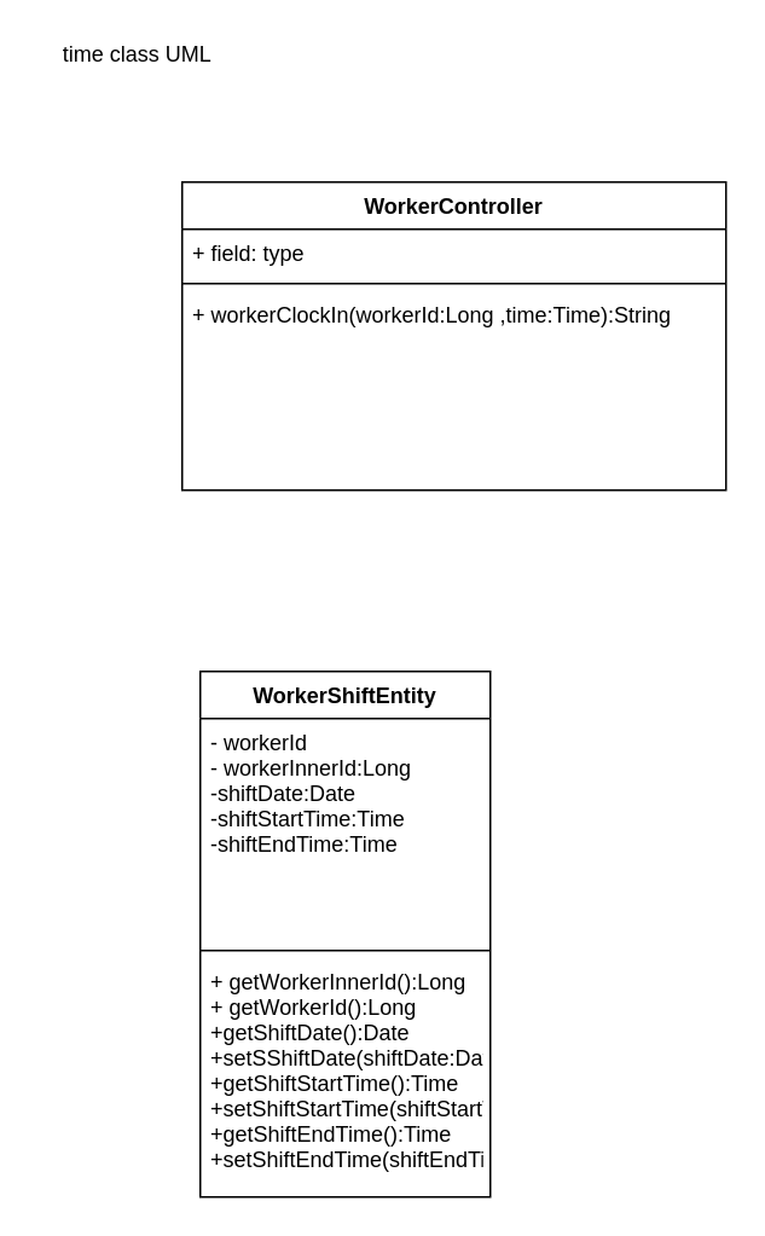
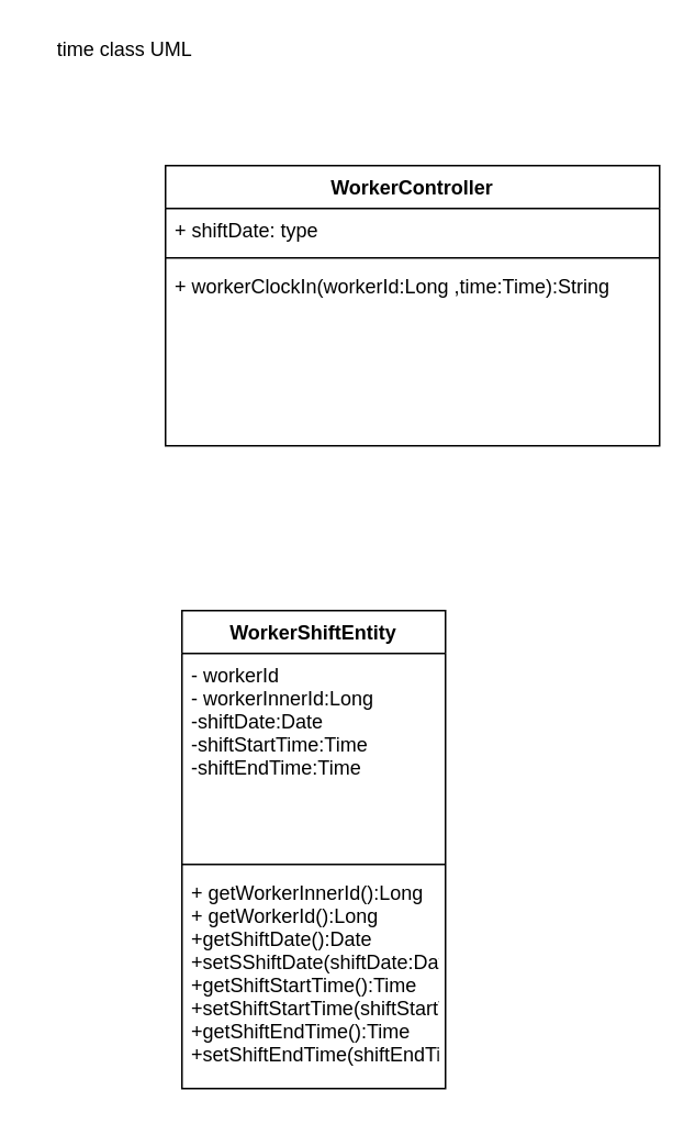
  <mxCell id="0" />
  <mxCell id="1" parent="0" />
  <mxCell id="2" value="time class UML" style="text;html=1;align=center;verticalAlign=middle;resizable=0;points=[];autosize=1;" parent="1" vertex="1"><mxGeometry width="110" height="20" as="geometry" x="20" y="20" /></mxCell>
  <mxCell id="3" value="WorkerController" style="swimlane;fontStyle=1;align=center;verticalAlign=top;childLayout=stackLayout;horizontal=1;startSize=26;horizontalStack=0;resizeParent=1;resizeParentMax=0;resizeLast=0;collapsible=1;marginBottom=0;" vertex="1" parent="1"><mxGeometry x="100" y="100" width="300" height="170" as="geometry" /></mxCell>
- <mxCell id="4" value="+ field: type" style="text;strokeColor=none;fillColor=none;align=left;verticalAlign=top;spacingLeft=4;spacingRight=4;overflow=hidden;rotatable=0;points=[[0,0.5],[1,0.5]];portConstraint=eastwest;" vertex="1" parent="3"><mxGeometry y="26" width="300" height="26" as="geometry" /></mxCell>
+ <mxCell id="4" value="+ shiftDate: type" style="text;strokeColor=none;fillColor=none;align=left;verticalAlign=top;spacingLeft=4;spacingRight=4;overflow=hidden;rotatable=0;points=[[0,0.5],[1,0.5]];portConstraint=eastwest;" vertex="1" parent="3"><mxGeometry y="26" width="300" height="26" as="geometry" /></mxCell>
  <mxCell id="5" value="" style="line;strokeWidth=1;fillColor=none;align=left;verticalAlign=middle;spacingTop=-1;spacingLeft=3;spacingRight=3;rotatable=0;labelPosition=right;points=[];portConstraint=eastwest;" vertex="1" parent="3"><mxGeometry y="52" width="300" height="8" as="geometry" /></mxCell>
  <mxCell id="6" value="+ workerClockIn(workerId:Long ,time:Time):String" style="text;strokeColor=none;fillColor=none;align=left;verticalAlign=top;spacingLeft=4;spacingRight=4;overflow=hidden;rotatable=0;points=[[0,0.5],[1,0.5]];portConstraint=eastwest;" vertex="1" parent="3"><mxGeometry y="60" width="300" height="110" as="geometry" /></mxCell>
  <mxCell id="7" value="WorkerShiftEntity" style="swimlane;fontStyle=1;align=center;verticalAlign=top;childLayout=stackLayout;horizontal=1;startSize=26;horizontalStack=0;resizeParent=1;resizeParentMax=0;resizeLast=0;collapsible=1;marginBottom=0;" vertex="1" parent="1"><mxGeometry x="110" y="370" width="160" height="290" as="geometry" /></mxCell>
  <mxCell id="8" value="- workerId&#10;- workerInnerId:Long&#10;-shiftDate:Date&#10;-shiftStartTime:Time&#10;-shiftEndTime:Time" style="text;strokeColor=none;fillColor=none;align=left;verticalAlign=top;spacingLeft=4;spacingRight=4;overflow=hidden;rotatable=0;points=[[0,0.5],[1,0.5]];portConstraint=eastwest;" vertex="1" parent="7"><mxGeometry y="26" width="160" height="124" as="geometry" /></mxCell>
  <mxCell id="9" value="" style="line;strokeWidth=1;fillColor=none;align=left;verticalAlign=middle;spacingTop=-1;spacingLeft=3;spacingRight=3;rotatable=0;labelPosition=right;points=[];portConstraint=eastwest;" vertex="1" parent="7"><mxGeometry y="150" width="160" height="8" as="geometry" /></mxCell>
  <mxCell id="10" value="+ getWorkerInnerId():Long&#10;+ getWorkerId():Long&#10;+getShiftDate():Date&#10;+setSShiftDate(shiftDate:Date)&#10;+getShiftStartTime():Time&#10;+setShiftStartTime(shiftStartTime)&#10;+getShiftEndTime():Time&#10;+setShiftEndTime(shiftEndTime:Time)&#10;" style="text;strokeColor=none;fillColor=none;align=left;verticalAlign=top;spacingLeft=4;spacingRight=4;overflow=hidden;rotatable=0;points=[[0,0.5],[1,0.5]];portConstraint=eastwest;" vertex="1" parent="7"><mxGeometry y="158" width="160" height="132" as="geometry" /></mxCell>
